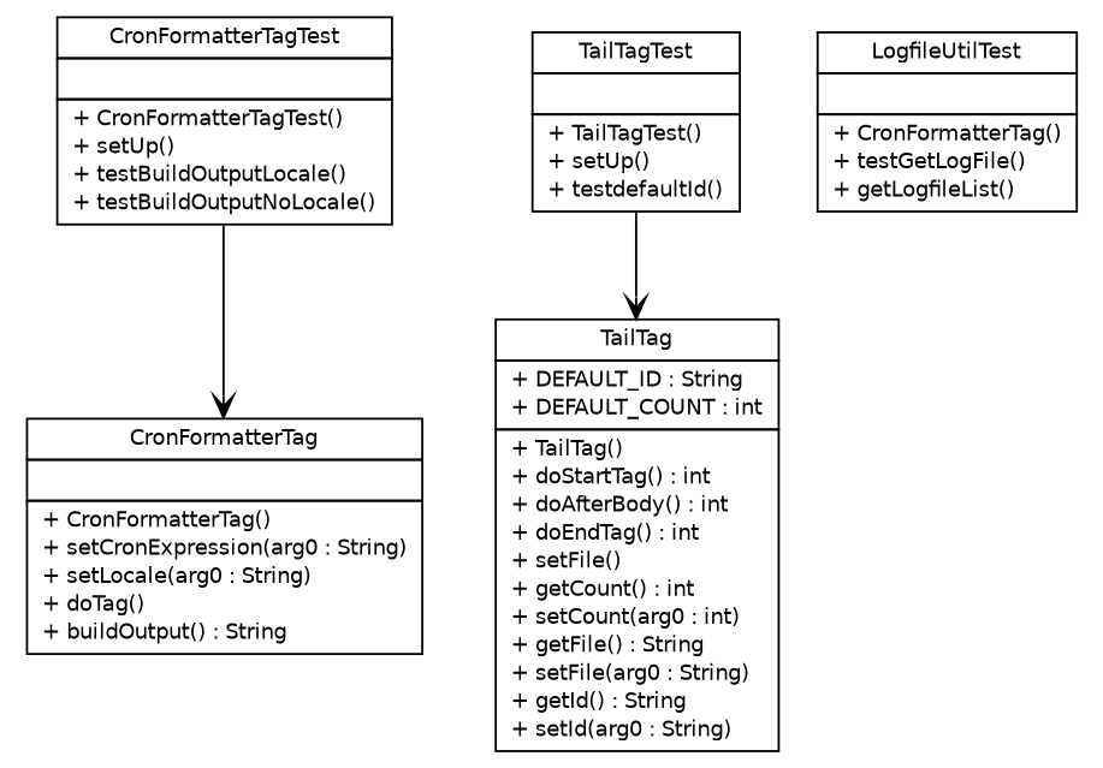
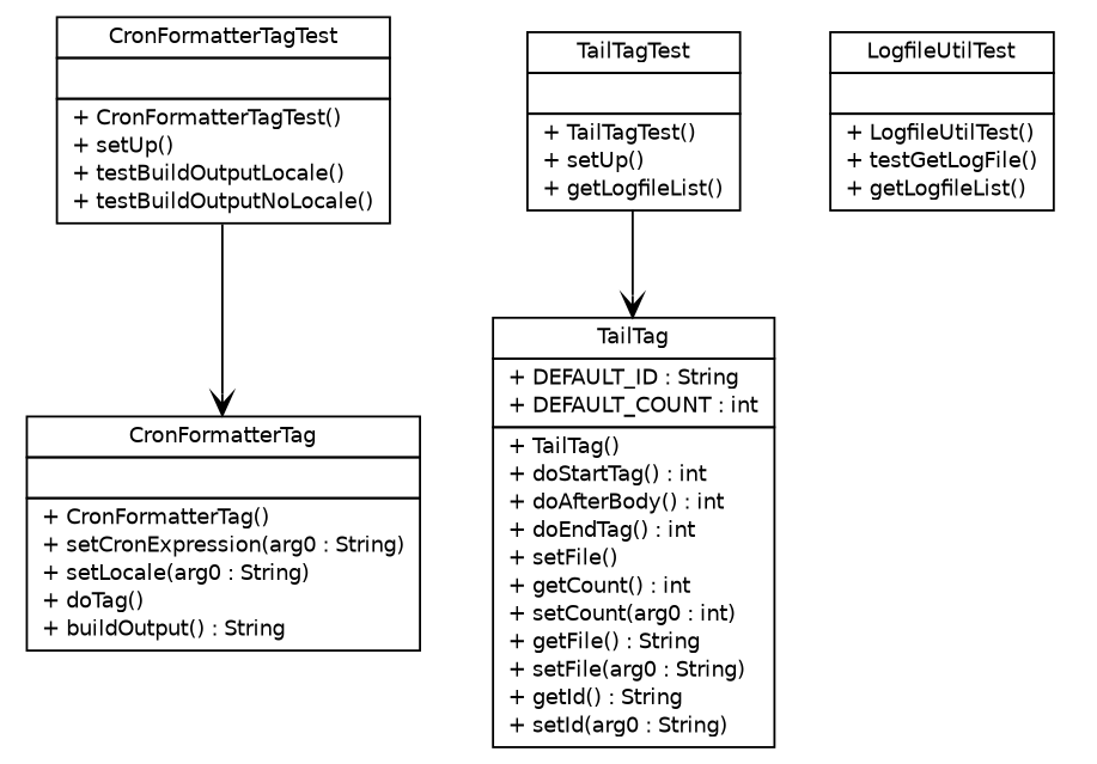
  digraph {
    nodesep=0.25
    ranksep=0.5
    node [fontcolor=black fontname=Helvetica fontsize=10.0 shape=plaintext]
    edge [arrowhead=open color=black fontcolor=black fontname=Helvetica fontsize=10.0 headport=p labelfontname=Helvetica labelfontsize=10 tailport=p]
    n1 [label=<<table title="nl.b3p.web.jsp.CronFormatterTagTest" border="0" cellborder="1" cellspacing="0" cellpadding="2" port="p" href="./CronFormatterTagTest.html"> 		<tr><td><table border="0" cellspacing="0" cellpadding="1"> <tr><td align="center" balign="center"> CronFormatterTagTest </td></tr> 		</table></td></tr> 		<tr><td><table border="0" cellspacing="0" cellpadding="1"> <tr><td align="left" balign="left">  </td></tr> 		</table></td></tr> 		<tr><td><table border="0" cellspacing="0" cellpadding="1"> <tr><td align="left" balign="left"> + CronFormatterTagTest() </td></tr> <tr><td align="left" balign="left"> + setUp() </td></tr> <tr><td align="left" balign="left"> + testBuildOutputLocale() </td></tr> <tr><td align="left" balign="left"> + testBuildOutputNoLocale() </td></tr> 		</table></td></tr> 		</table>>]
    n2 [label=<<table title="nl.b3p.web.jsp.CronFormatterTag" border="0" cellborder="1" cellspacing="0" cellpadding="2" port="p"> 		<tr><td><table border="0" cellspacing="0" cellpadding="1"> <tr><td align="center" balign="center"> CronFormatterTag </td></tr> 		</table></td></tr> 		<tr><td><table border="0" cellspacing="0" cellpadding="1"> <tr><td align="left" balign="left">  </td></tr> 		</table></td></tr> 		<tr><td><table border="0" cellspacing="0" cellpadding="1"> <tr><td align="left" balign="left"> + CronFormatterTag() </td></tr> <tr><td align="left" balign="left"> + setCronExpression(arg0 : String) </td></tr> <tr><td align="left" balign="left"> + setLocale(arg0 : String) </td></tr> <tr><td align="left" balign="left"> + doTag() </td></tr> <tr><td align="left" balign="left"> + buildOutput() : String </td></tr> 		</table></td></tr> 		</table>>]
-   n3 [label=<<table title="nl.b3p.web.jsp.TailTagTest" border="0" cellborder="1" cellspacing="0" cellpadding="2" port="p" href="./TailTagTest.html"> 		<tr><td><table border="0" cellspacing="0" cellpadding="1"> <tr><td align="center" balign="center"> TailTagTest </td></tr> 		</table></td></tr> 		<tr><td><table border="0" cellspacing="0" cellpadding="1"> <tr><td align="left" balign="left">  </td></tr> 		</table></td></tr> 		<tr><td><table border="0" cellspacing="0" cellpadding="1"> <tr><td align="left" balign="left"> + TailTagTest() </td></tr> <tr><td align="left" balign="left"> + setUp() </td></tr> <tr><td align="left" balign="left"> + testdefaultId() </td></tr> 		</table></td></tr> 		</table>>]
+   n3 [label=<<table title="nl.b3p.web.jsp.TailTagTest" border="0" cellborder="1" cellspacing="0" cellpadding="2" port="p" href="./TailTagTest.html"> 		<tr><td><table border="0" cellspacing="0" cellpadding="1"> <tr><td align="center" balign="center"> TailTagTest </td></tr> 		</table></td></tr> 		<tr><td><table border="0" cellspacing="0" cellpadding="1"> <tr><td align="left" balign="left">  </td></tr> 		</table></td></tr> 		<tr><td><table border="0" cellspacing="0" cellpadding="1"> <tr><td align="left" balign="left"> + TailTagTest() </td></tr> <tr><td align="left" balign="left"> + setUp() </td></tr> <tr><td align="left" balign="left"> + getLogfileList() </td></tr> 		</table></td></tr> 		</table>>]
    n4 [label=<<table title="nl.b3p.web.jsp.TailTag" border="0" cellborder="1" cellspacing="0" cellpadding="2" port="p"> 		<tr><td><table border="0" cellspacing="0" cellpadding="1"> <tr><td align="center" balign="center"> TailTag </td></tr> 		</table></td></tr> 		<tr><td><table border="0" cellspacing="0" cellpadding="1"> <tr><td align="left" balign="left"> + DEFAULT_ID : String </td></tr> <tr><td align="left" balign="left"> + DEFAULT_COUNT : int </td></tr> 		</table></td></tr> 		<tr><td><table border="0" cellspacing="0" cellpadding="1"> <tr><td align="left" balign="left"> + TailTag() </td></tr> <tr><td align="left" balign="left"> + doStartTag() : int </td></tr> <tr><td align="left" balign="left"> + doAfterBody() : int </td></tr> <tr><td align="left" balign="left"> + doEndTag() : int </td></tr> <tr><td align="left" balign="left"> + setFile() </td></tr> <tr><td align="left" balign="left"> + getCount() : int </td></tr> <tr><td align="left" balign="left"> + setCount(arg0 : int) </td></tr> <tr><td align="left" balign="left"> + getFile() : String </td></tr> <tr><td align="left" balign="left"> + setFile(arg0 : String) </td></tr> <tr><td align="left" balign="left"> + getId() : String </td></tr> <tr><td align="left" balign="left"> + setId(arg0 : String) </td></tr> 		</table></td></tr> 		</table>>]
-   n5 [label=<<table title="nl.b3p.web.jsp.LogfileUtilTest" border="0" cellborder="1" cellspacing="0" cellpadding="2" port="p" href="./LogfileUtilTest.html"> 		<tr><td><table border="0" cellspacing="0" cellpadding="1"> <tr><td align="center" balign="center"> LogfileUtilTest </td></tr> 		</table></td></tr> 		<tr><td><table border="0" cellspacing="0" cellpadding="1"> <tr><td align="left" balign="left">  </td></tr> 		</table></td></tr> 		<tr><td><table border="0" cellspacing="0" cellpadding="1"> <tr><td align="left" balign="left"> + CronFormatterTag() </td></tr> <tr><td align="left" balign="left"> + testGetLogFile() </td></tr> <tr><td align="left" balign="left"> + getLogfileList() </td></tr> 		</table></td></tr> 		</table>>]
+   n5 [label=<<table title="nl.b3p.web.jsp.LogfileUtilTest" border="0" cellborder="1" cellspacing="0" cellpadding="2" port="p" href="./LogfileUtilTest.html"> 		<tr><td><table border="0" cellspacing="0" cellpadding="1"> <tr><td align="center" balign="center"> LogfileUtilTest </td></tr> 		</table></td></tr> 		<tr><td><table border="0" cellspacing="0" cellpadding="1"> <tr><td align="left" balign="left">  </td></tr> 		</table></td></tr> 		<tr><td><table border="0" cellspacing="0" cellpadding="1"> <tr><td align="left" balign="left"> + LogfileUtilTest() </td></tr> <tr><td align="left" balign="left"> + testGetLogFile() </td></tr> <tr><td align="left" balign="left"> + getLogfileList() </td></tr> 		</table></td></tr> 		</table>>]
    n1 -> n2
    n3 -> n4
  }
